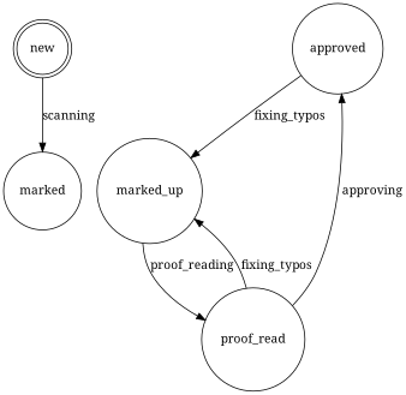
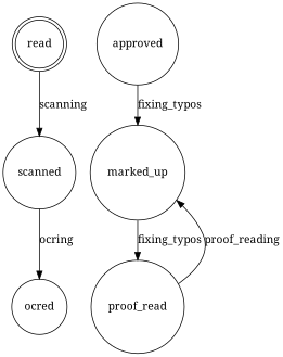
  digraph {
    fontname="Noto Serif"
    node [fontname="Noto Serif" shape=circle]
    edge [fontname="Noto Serif"]
-   new [shape=doublecircle]
-   scanned [label=marked]
+   new [shape=doublecircle label=read]
+   scanned
+   ocred
    approved
    marked_up
    proof_read
    new -> scanned [label=scanning]
+   scanned -> ocred [label=ocring]
    approved -> marked_up [label=fixing_typos]
-   marked_up -> proof_read [label=proof_reading weight=8]
-   proof_read -> approved [label=approving weight=8]
-   proof_read -> marked_up [label=fixing_typos]
+   marked_up -> proof_read [label=fixing_typos weight=8]
+   proof_read -> marked_up [label=proof_reading]
  }
